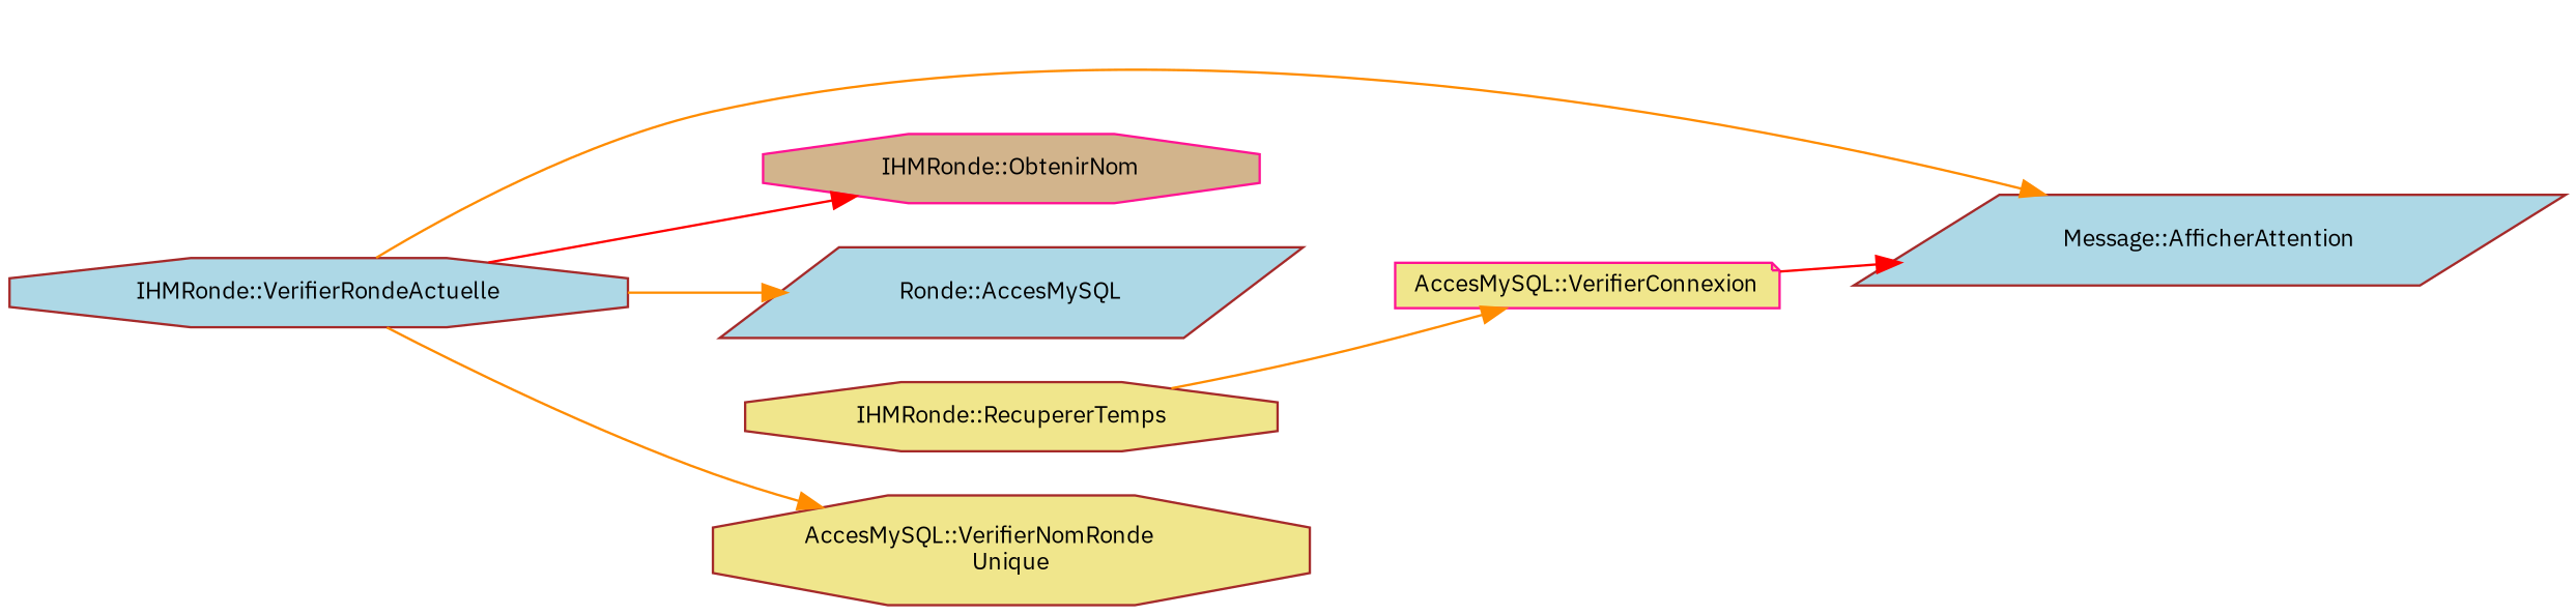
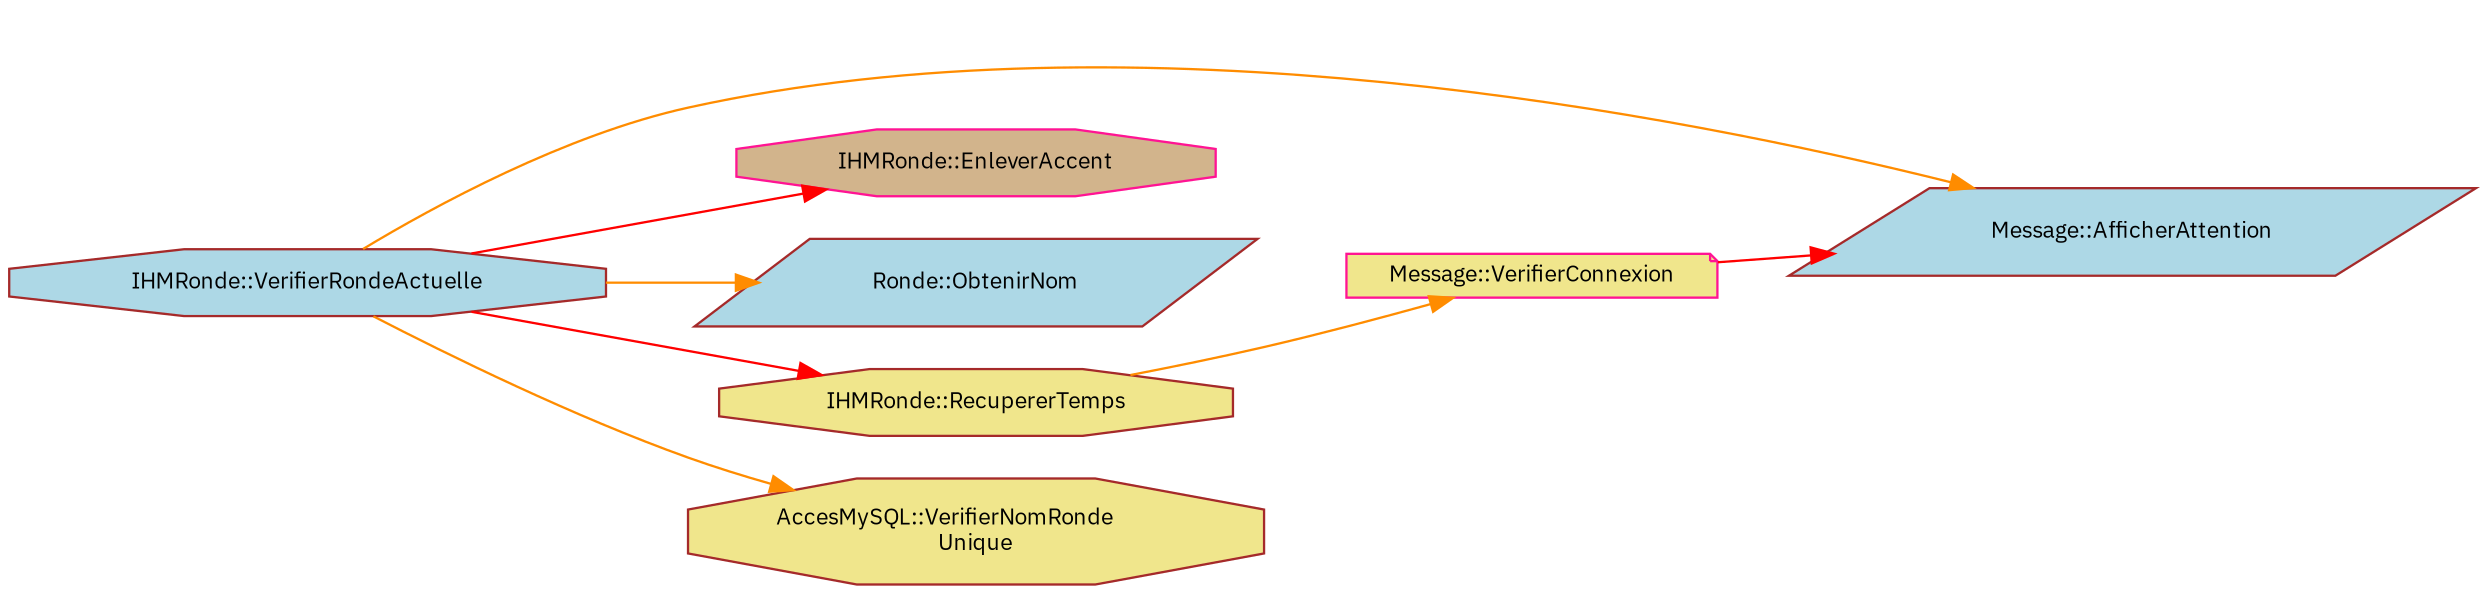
  digraph {
    fontname="IBM Plex Sans"
    rankdir=LR
    node [color=brown fillcolor=lightblue fontname="IBM Plex Sans" fontsize=10 shape=octagon style=filled]
    edge [color=darkorange fontname="IBM Plex Sans" fontsize=10 labelfontname=Helvetica labelfontsize=10 style=solid]
    n1 [fontcolor=black height=0.2 label="IHMRonde::VerifierRondeActuelle" width=0.4]
    n2 [height=0.2 label="Message::AfficherAttention" shape=parallelogram width=0.4]
-   n3 [color=deeppink fillcolor=tan height=0.2 label="IHMRonde::ObtenirNom" width=0.4]
-   n4 [height=0.2 label="Ronde::AccesMySQL" shape=parallelogram width=0.4]
+   n3 [color=deeppink fillcolor=tan height=0.2 label="IHMRonde::EnleverAccent" width=0.4]
+   n4 [height=0.2 label="Ronde::ObtenirNom" shape=parallelogram width=0.4]
    n5 [fillcolor=khaki height=0.2 label="IHMRonde::RecupererTemps" width=0.4]
    n6 [fillcolor=khaki height=0.2 label="AccesMySQL::VerifierNomRonde\lUnique" width=0.4]
-   n7 [color=deeppink fillcolor=khaki height=0.2 label="AccesMySQL::VerifierConnexion" shape=note width=0.4]
+   n7 [color=deeppink fillcolor=khaki height=0.2 label="Message::VerifierConnexion" shape=note width=0.4]
    n1 -> n2
    n1 -> n3 [color=red]
    n1 -> n4
+   n1 -> n5 [color=red]
    n1 -> n6
    n5 -> n7
    n7 -> n2 [color=red]
  }
